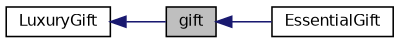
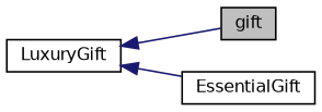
  digraph {
    rankdir=LR
    node [color=black fillcolor=white fontname=Helvetica fontsize=10 shape=record style=filled]
    edge [color=midnightblue dir=back fontname=Helvetica fontsize=10 labelfontname=Helvetica labelfontsize=10 style=solid]
    n1 [fillcolor=grey75 fontcolor=black height=0.2 label=gift width=0.4]
    n2 [height=0.2 label=EssentialGift width=0.4]
    n3 [height=0.2 label=LuxuryGift width=0.4]
-   n1 -> n2
+   n3 -> n2
    n3 -> n1
  }
